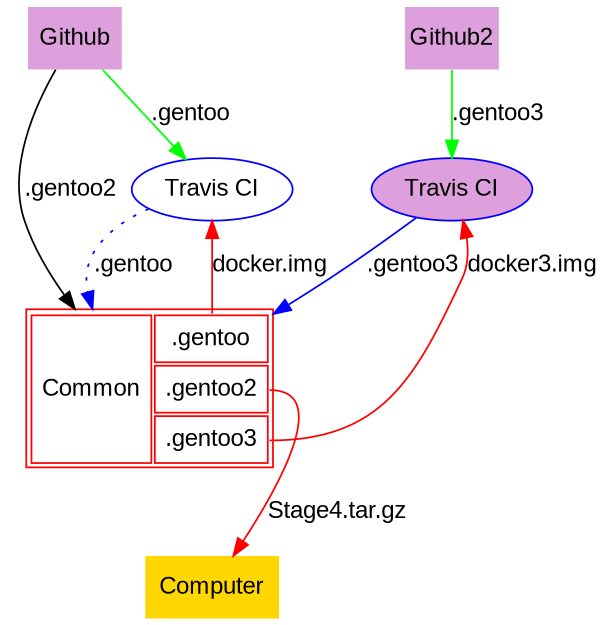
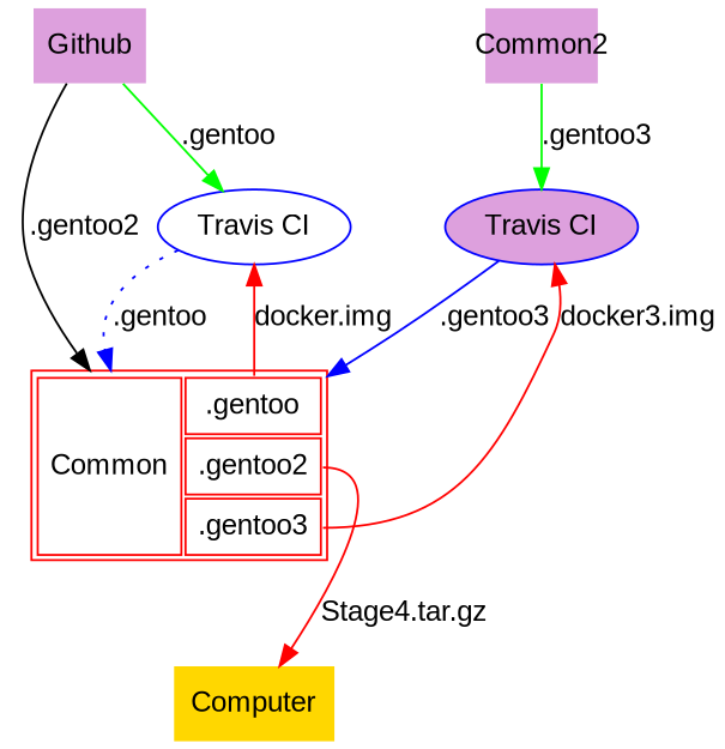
  digraph {
    fontname="Liberation Sans"
    rankdir=TB
    splines=true
    node [fillcolor=plum fontname="Liberation Sans" shape=none style=filled]
    edge [color=red fontname="Liberation Sans" style=solid]
    n1 [color=blue fillcolor=white label="Travis CI" shape=ellipse]
    n2 [color=blue label="Travis CI" shape=ellipse]
    n3 [label=< 	<table color="red" cellpadding="5"> 		<tr> 			<td rowspan="3">Common</td> 			<td port="gentoo">.gentoo</td> 		</tr> 		<tr> 			<td port="gentoo2">.gentoo2</td> 		</tr> 		<tr> 			<td port="gentoo3">.gentoo3</td> 		</tr> 	</table>> margin=0 fillcolor="" style=""]
    Github [color=black fixedsize=true]
-   Github2 [color=black fixedsize=true]
+   Github2 [color=black fixedsize=true label=Common2]
    Computer [fillcolor=gold]
    subgraph sub_1 {
      rank=same
      n1
      n2
    }
    n1 -> n3 [color=blue label=".gentoo" style=dotted]
    n2 -> n3 [color=blue label=".gentoo3"]
    n3 -> n1 [label="docker.img" tailport=gentoo]
    n3 -> n2 [label="docker3.img" tailport=gentoo3]
    n3 -> Computer [label="Stage4.tar.gz" tailport=gentoo2]
    Github -> n1 [color=green label=".gentoo"]
    Github -> n3 [label=".gentoo2" color=""]
    Github2 -> n2 [color=green label=".gentoo3"]
  }
